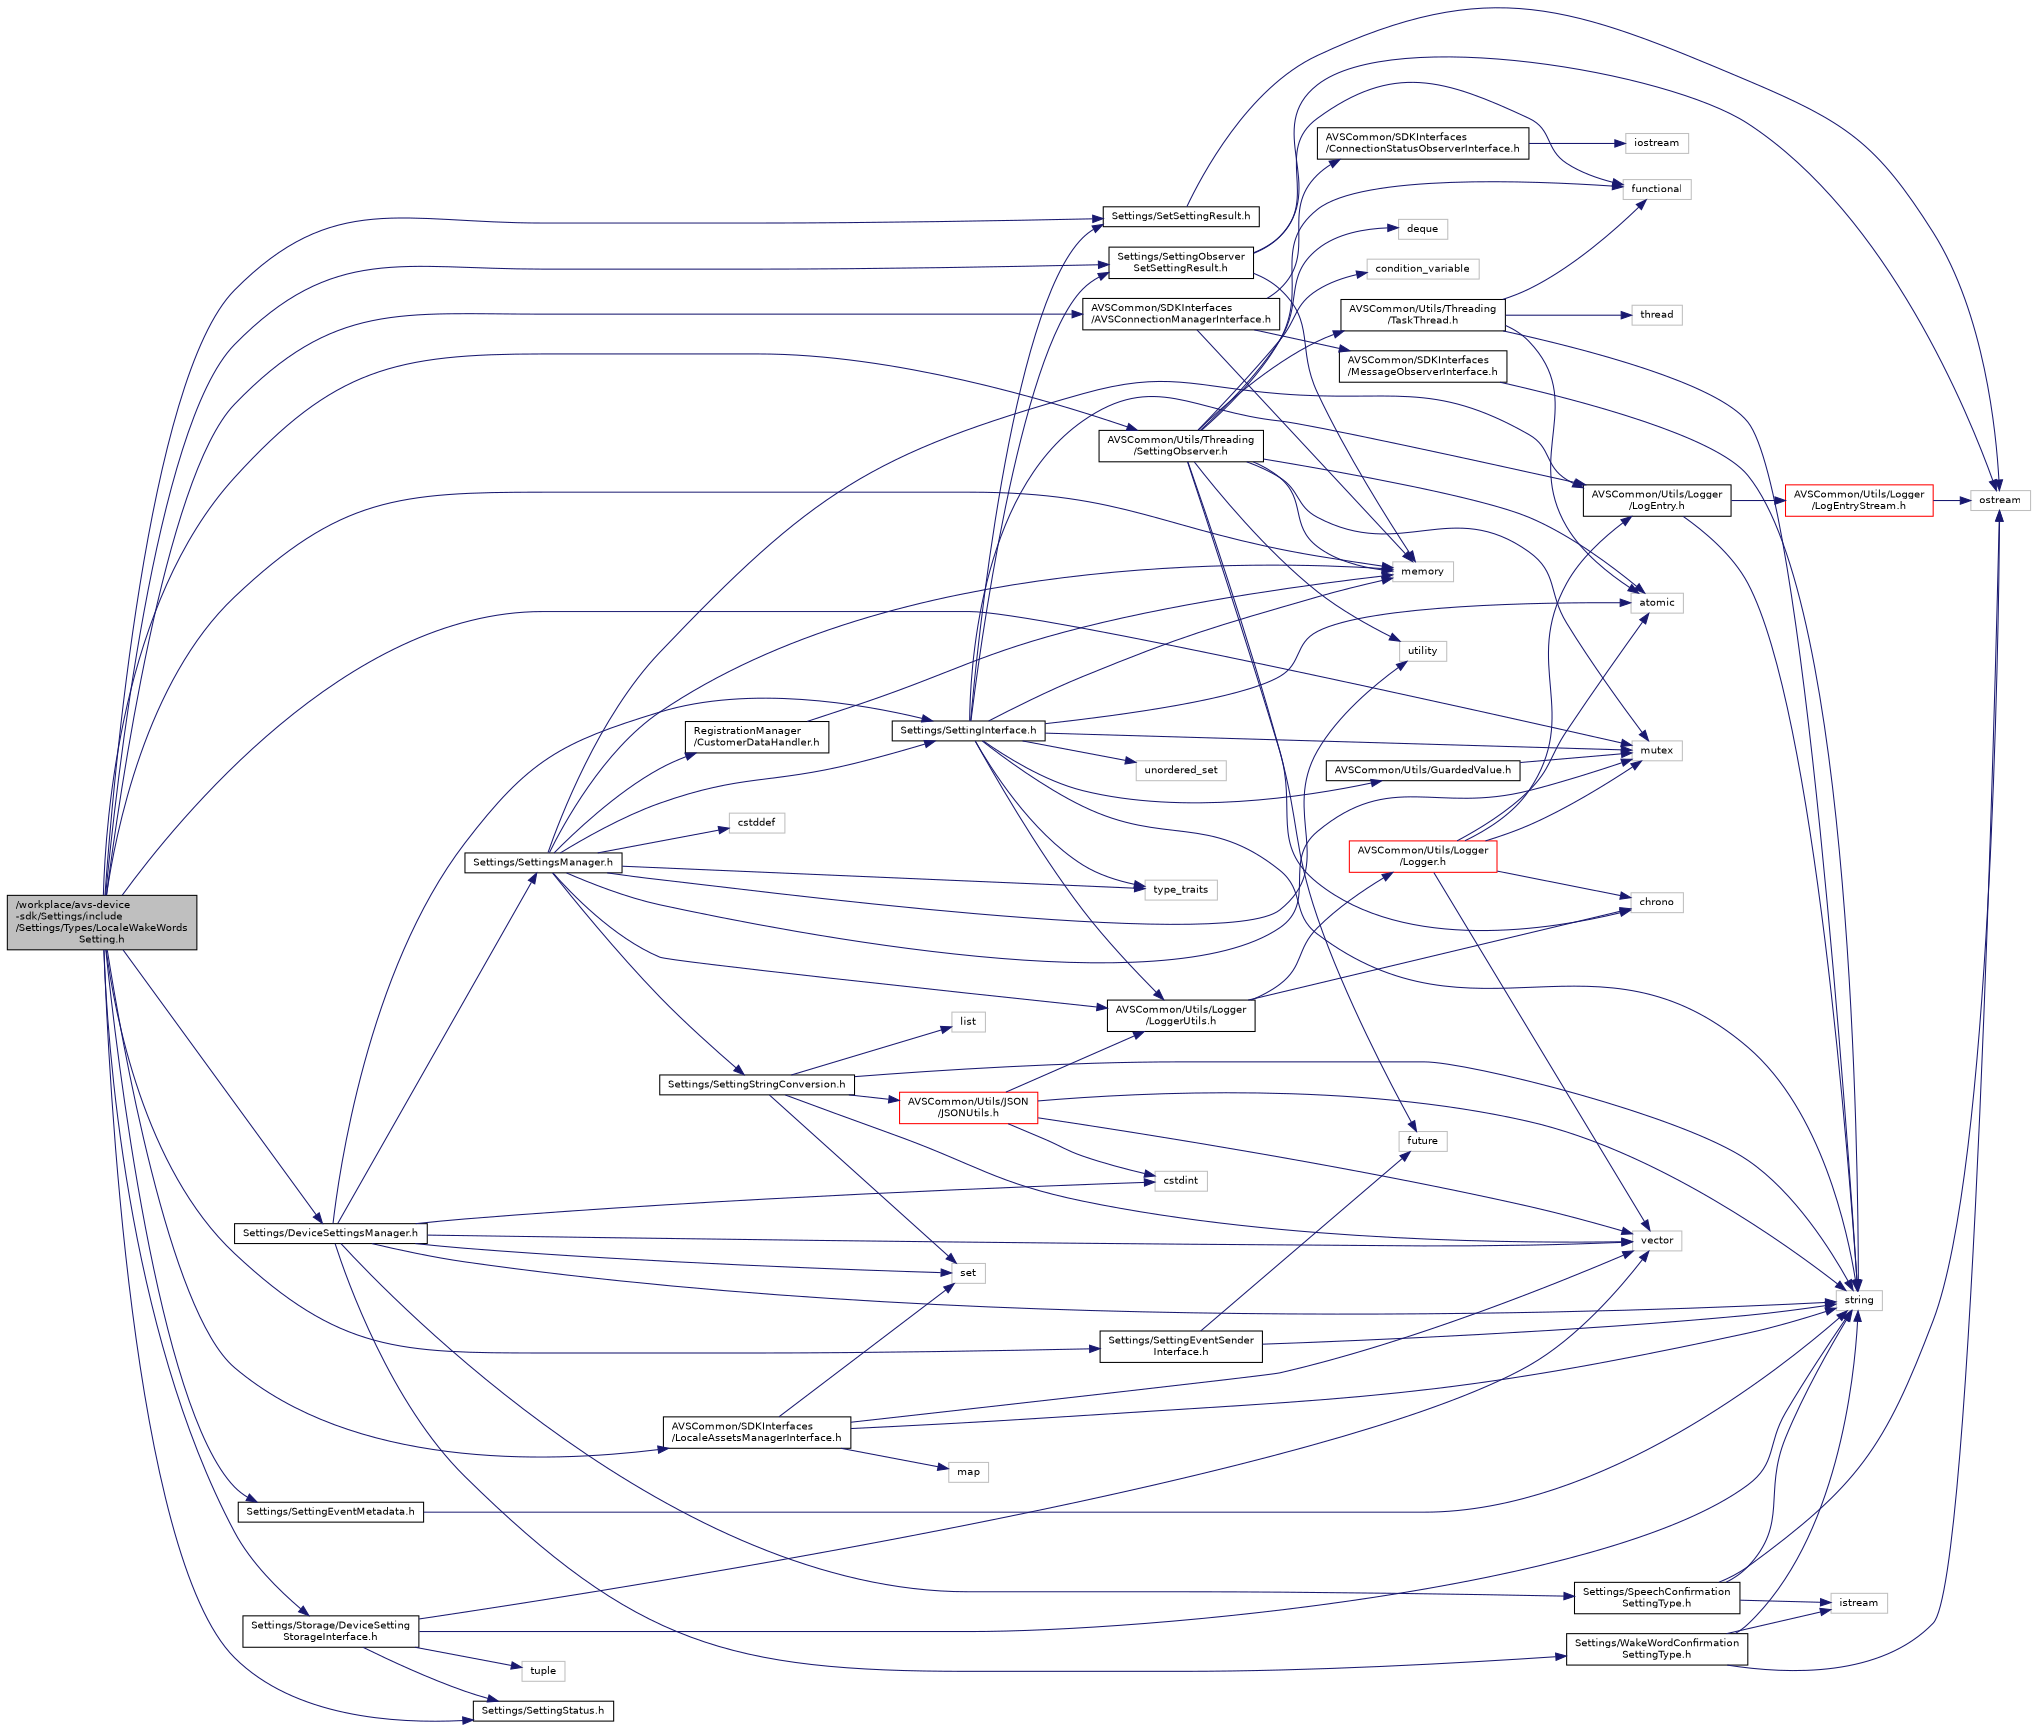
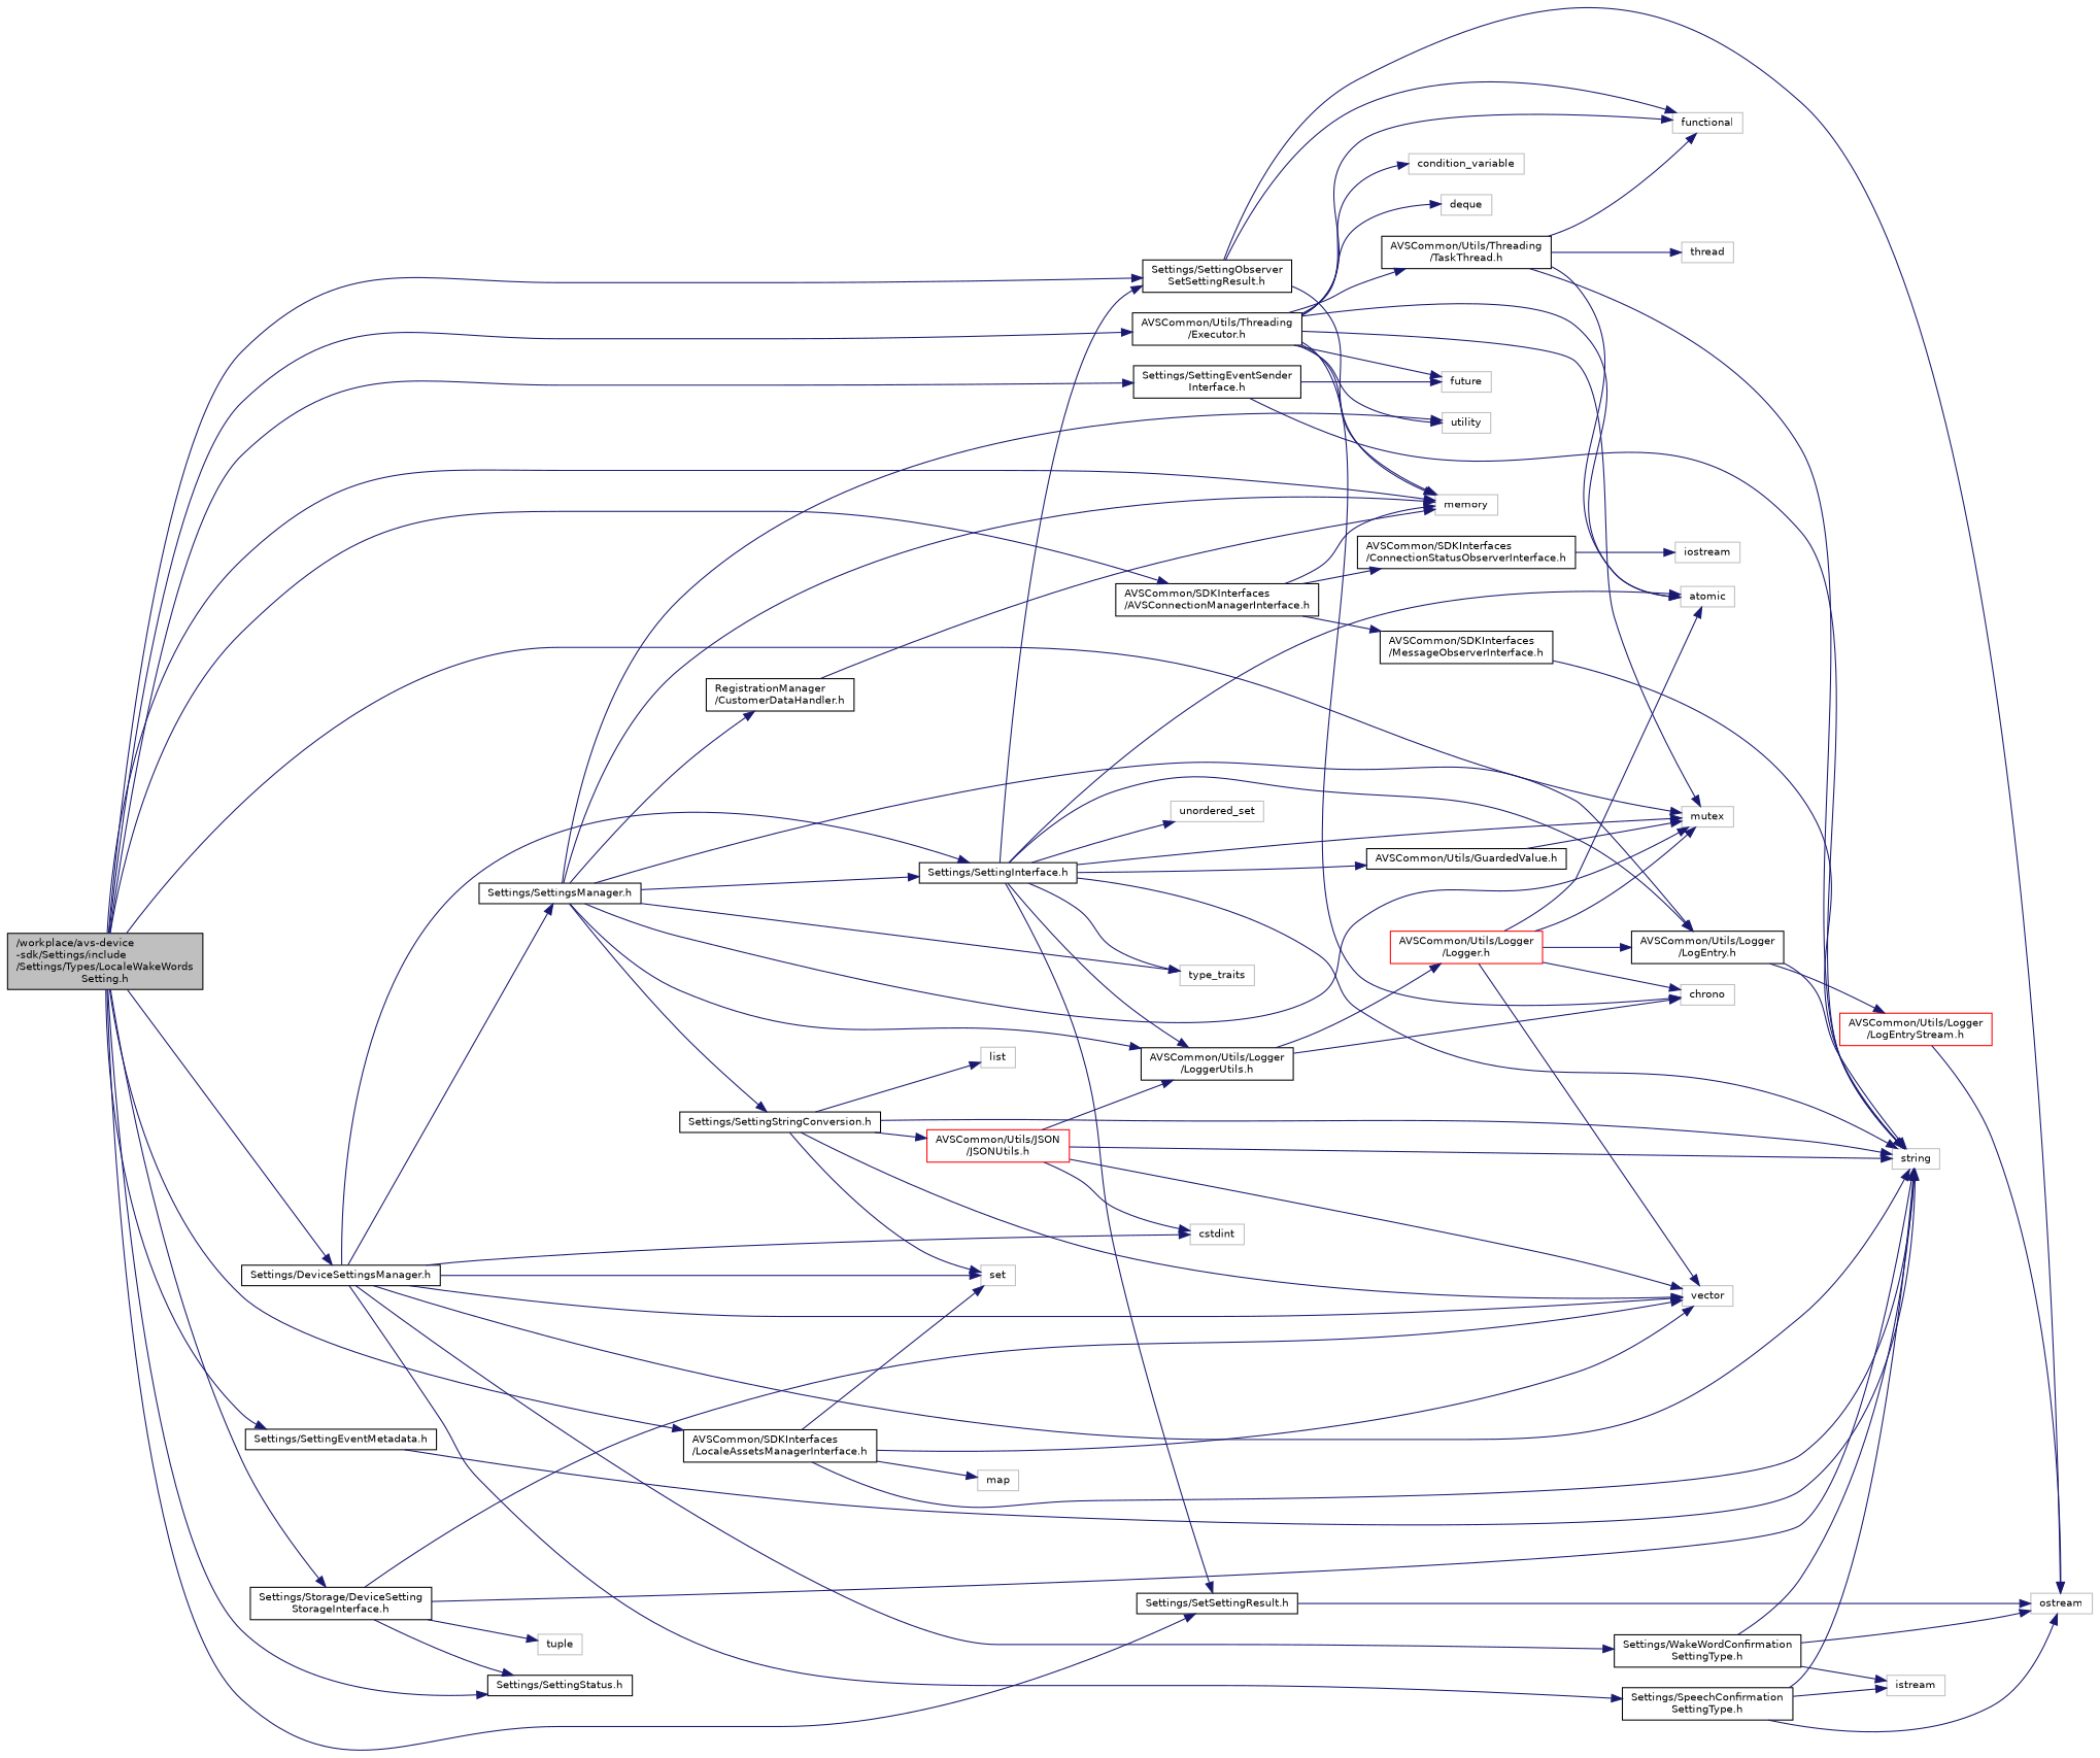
  digraph {
    rankdir=LR
    node [color=black fillcolor=white fontname=Helvetica fontsize=10 shape=record style=filled]
    edge [color=midnightblue fontname=Helvetica fontsize=10 labelfontname=Helvetica labelfontsize=10 style=solid]
    n1 [fillcolor=grey75 fontcolor=black height=0.2 label="/workplace/avs-device\l-sdk/Settings/include\l/Settings/Types/LocaleWakeWords\lSetting.h" width=0.4]
    n2 [color=grey75 height=0.2 label=memory width=0.4]
    n3 [color=grey75 height=0.2 label=mutex width=0.4]
    n4 [height=0.2 label="AVSCommon/SDKInterfaces\l/AVSConnectionManagerInterface.h" width=0.4]
    n5 [height=0.2 label="AVSCommon/SDKInterfaces\l/LocaleAssetsManagerInterface.h" width=0.4]
-   n6 [height=0.2 label="AVSCommon/Utils/Threading\l/SettingObserver.h" width=0.4]
+   n6 [height=0.2 label="AVSCommon/Utils/Threading\l/Executor.h" width=0.4]
    n7 [height=0.2 label="Settings/DeviceSettingsManager.h" width=0.4]
    n8 [height=0.2 label="Settings/SetSettingResult.h" width=0.4]
    n9 [height=0.2 label="Settings/SettingObserver\lSetSettingResult.h" width=0.4]
    n10 [height=0.2 label="Settings/SettingEventMetadata.h" width=0.4]
    n11 [height=0.2 label="Settings/SettingEventSender\lInterface.h" width=0.4]
    n12 [height=0.2 label="Settings/SettingStatus.h" width=0.4]
    n13 [height=0.2 label="Settings/Storage/DeviceSetting\lStorageInterface.h" width=0.4]
    n14 [height=0.2 label="AVSCommon/SDKInterfaces\l/ConnectionStatusObserverInterface.h" width=0.4]
    n15 [height=0.2 label="AVSCommon/SDKInterfaces\l/MessageObserverInterface.h" width=0.4]
    n16 [color=grey75 height=0.2 label=string width=0.4]
    n17 [color=grey75 height=0.2 label=map width=0.4]
    n18 [color=grey75 height=0.2 label=set width=0.4]
    n19 [color=grey75 height=0.2 label=vector width=0.4]
    n20 [color=grey75 height=0.2 label=atomic width=0.4]
    n21 [color=grey75 height=0.2 label=condition_variable width=0.4]
    n22 [color=grey75 height=0.2 label=chrono width=0.4]
    n23 [color=grey75 height=0.2 label=deque width=0.4]
    n24 [color=grey75 height=0.2 label=functional width=0.4]
    n25 [color=grey75 height=0.2 label=future width=0.4]
    n26 [color=grey75 height=0.2 label=utility width=0.4]
    n27 [height=0.2 label="AVSCommon/Utils/Threading\l/TaskThread.h" width=0.4]
    n28 [color=grey75 height=0.2 label=cstdint width=0.4]
    n29 [height=0.2 label="Settings/SettingInterface.h" width=0.4]
    n30 [height=0.2 label="Settings/SettingsManager.h" width=0.4]
    n31 [height=0.2 label="Settings/SpeechConfirmation\lSettingType.h" width=0.4]
    n32 [height=0.2 label="Settings/WakeWordConfirmation\lSettingType.h" width=0.4]
    n33 [color=grey75 height=0.2 label=ostream width=0.4]
    n34 [color=grey75 height=0.2 label=tuple width=0.4]
    n35 [color=grey75 height=0.2 label=iostream width=0.4]
    n36 [color=grey75 height=0.2 label=thread width=0.4]
    n37 [color=grey75 height=0.2 label=type_traits width=0.4]
    n38 [color=grey75 height=0.2 label=unordered_set width=0.4]
    n39 [height=0.2 label="AVSCommon/Utils/GuardedValue.h" width=0.4]
    n40 [height=0.2 label="AVSCommon/Utils/Logger\l/LogEntry.h" width=0.4]
    n41 [height=0.2 label="AVSCommon/Utils/Logger\l/LoggerUtils.h" width=0.4]
-   n42 [color=grey75 height=0.2 label=cstddef width=0.4]
    n43 [height=0.2 label="RegistrationManager\l/CustomerDataHandler.h" width=0.4]
    n44 [height=0.2 label="Settings/SettingStringConversion.h" width=0.4]
    n45 [color=grey75 height=0.2 label=istream width=0.4]
    n46 [color=red height=0.2 label="AVSCommon/Utils/Logger\l/LogEntryStream.h" width=0.4]
    n47 [color=red height=0.2 label="AVSCommon/Utils/Logger\l/Logger.h" width=0.4]
    n48 [color=grey75 height=0.2 label=list width=0.4]
    n49 [color=red height=0.2 label="AVSCommon/Utils/JSON\l/JSONUtils.h" width=0.4]
    n1 -> n2
    n1 -> n3
    n1 -> n4
    n1 -> n5
    n1 -> n6
    n1 -> n7
    n1 -> n8
    n1 -> n9
    n1 -> n10
    n1 -> n11
    n1 -> n12
    n1 -> n13
    n4 -> n2
    n4 -> n14
    n4 -> n15
    n5 -> n16
    n5 -> n17
    n5 -> n18
    n5 -> n19
    n6 -> n2
    n6 -> n3
    n6 -> n20
    n6 -> n21
    n6 -> n22
    n6 -> n23
    n6 -> n24
    n6 -> n25
    n6 -> n26
    n6 -> n27
    n7 -> n16
    n7 -> n18
    n7 -> n19
    n7 -> n28
    n7 -> n29
    n7 -> n30
    n7 -> n31
    n7 -> n32
    n8 -> n33
    n9 -> n2
    n9 -> n24
    n9 -> n33
    n10 -> n16
    n11 -> n16
    n11 -> n25
    n13 -> n12
    n13 -> n16
    n13 -> n19
    n13 -> n34
    n14 -> n35
    n15 -> n16
    n27 -> n16
    n27 -> n20
    n27 -> n24
    n27 -> n36
-   n29 -> n2
    n29 -> n3
    n29 -> n8
    n29 -> n9
    n29 -> n16
    n29 -> n20
    n29 -> n37
    n29 -> n38
    n29 -> n39
    n29 -> n40
    n29 -> n41
    n30 -> n2
    n30 -> n3
    n30 -> n26
    n30 -> n29
    n30 -> n37
    n30 -> n40
    n30 -> n41
-   n30 -> n42
    n30 -> n43
    n30 -> n44
    n31 -> n16
    n31 -> n33
    n31 -> n45
    n32 -> n16
    n32 -> n33
    n32 -> n45
    n39 -> n3
    n40 -> n16
    n40 -> n46
    n41 -> n22
    n41 -> n47
    n43 -> n2
    n44 -> n16
    n44 -> n18
    n44 -> n19
    n44 -> n48
    n44 -> n49
    n46 -> n33
    n47 -> n3
    n47 -> n19
    n47 -> n20
    n47 -> n22
    n47 -> n40
    n49 -> n16
    n49 -> n19
    n49 -> n28
    n49 -> n41
  }
